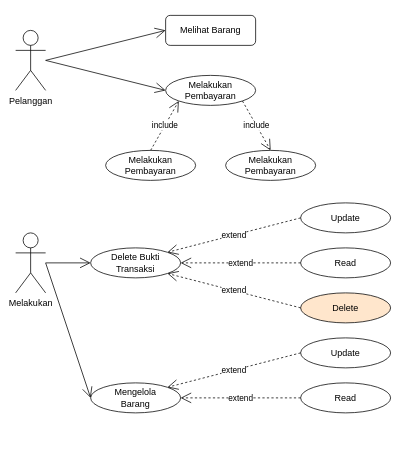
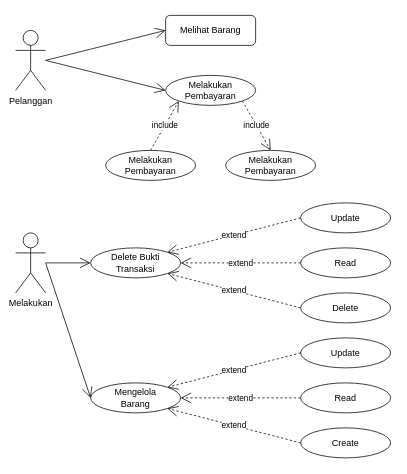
  <mxCell id="0" />
  <mxCell id="1" parent="0" />
  <mxCell id="2" value="Pelanggan" style="shape=umlActor;verticalLabelPosition=bottom;labelBackgroundColor=#ffffff;verticalAlign=top;html=1;" parent="1" vertex="1"><mxGeometry x="20" y="40" width="40" height="80" as="geometry" /></mxCell>
  <mxCell id="3" value="Melihat Barang" style="whiteSpace=wrap;html=1;rounded=1;" parent="1" vertex="1"><mxGeometry x="220" y="20" width="120" height="40" as="geometry" /></mxCell>
  <mxCell id="4" value="Melakukan Pembayaran" style="ellipse;whiteSpace=wrap;html=1;" vertex="1" parent="1"><mxGeometry x="220" y="100" width="120" height="40" as="geometry" /></mxCell>
  <mxCell id="5" value="Melakukan Pembayaran" style="ellipse;whiteSpace=wrap;html=1;" vertex="1" parent="1"><mxGeometry x="300" y="200" width="120" height="40" as="geometry" /></mxCell>
  <mxCell id="6" value="include" style="endArrow=open;endSize=12;dashed=1;html=1;exitX=1;exitY=1;exitDx=0;exitDy=0;entryX=0.5;entryY=0;entryDx=0;entryDy=0;" edge="1" parent="1" source="4" target="5"><mxGeometry width="160" relative="1" as="geometry"><mxPoint x="75" y="215" as="sourcePoint" /><mxPoint x="235" y="215" as="targetPoint" /></mxGeometry></mxCell>
  <mxCell id="7" value="" style="endArrow=open;endFill=1;endSize=12;html=1;entryX=0;entryY=0.5;entryDx=0;entryDy=0;" edge="1" parent="1" target="3"><mxGeometry width="160" relative="1" as="geometry"><mxPoint x="60" y="80" as="sourcePoint" /><mxPoint x="170" y="290" as="targetPoint" /></mxGeometry></mxCell>
  <mxCell id="8" value="" style="endArrow=open;endFill=1;endSize=12;html=1;entryX=0;entryY=0.5;entryDx=0;entryDy=0;" edge="1" parent="1" target="4"><mxGeometry width="160" relative="1" as="geometry"><mxPoint x="60" y="80" as="sourcePoint" /><mxPoint x="170" y="290" as="targetPoint" /></mxGeometry></mxCell>
  <mxCell id="9" value="Melakukan Pembayaran" style="ellipse;whiteSpace=wrap;html=1;" vertex="1" parent="1"><mxGeometry x="140" y="200" width="120" height="40" as="geometry" /></mxCell>
  <mxCell id="10" value="include" style="endArrow=open;endSize=12;dashed=1;html=1;exitX=0.5;exitY=0;exitDx=0;exitDy=0;entryX=0;entryY=1;entryDx=0;entryDy=0;" edge="1" parent="1" source="9" target="4"><mxGeometry width="160" relative="1" as="geometry"><mxPoint x="285" y="145" as="sourcePoint" /><mxPoint x="145" y="160" as="targetPoint" /></mxGeometry></mxCell>
  <mxCell id="11" value="Melakukan" style="shape=umlActor;verticalLabelPosition=bottom;labelBackgroundColor=#ffffff;verticalAlign=top;html=1;" vertex="1" parent="1"><mxGeometry x="20" y="310" width="40" height="80" as="geometry" /></mxCell>
  <mxCell id="12" value="Delete Bukti Transaksi" style="ellipse;whiteSpace=wrap;html=1;" vertex="1" parent="1"><mxGeometry x="120" y="330" width="120" height="40" as="geometry" /></mxCell>
  <mxCell id="13" value="" style="endArrow=open;endFill=1;endSize=12;html=1;entryX=0;entryY=0.5;entryDx=0;entryDy=0;" edge="1" parent="1" target="12"><mxGeometry width="160" relative="1" as="geometry"><mxPoint x="60" y="350" as="sourcePoint" /><mxPoint x="235" y="425" as="targetPoint" /></mxGeometry></mxCell>
- <mxCell id="14" value="&lt;div&gt;Delete&lt;/div&gt;" style="ellipse;whiteSpace=wrap;html=1;fillColor=#ffe6cc;" vertex="1" parent="1"><mxGeometry x="400" y="390" width="120" height="40" as="geometry" /></mxCell>
+ <mxCell id="14" value="&lt;div&gt;Delete&lt;/div&gt;" style="ellipse;whiteSpace=wrap;html=1;" vertex="1" parent="1"><mxGeometry x="400" y="390" width="120" height="40" as="geometry" /></mxCell>
  <mxCell id="15" value="Read" style="ellipse;whiteSpace=wrap;html=1;" vertex="1" parent="1"><mxGeometry x="400" y="330" width="120" height="40" as="geometry" /></mxCell>
  <mxCell id="16" value="Update" style="ellipse;whiteSpace=wrap;html=1;" vertex="1" parent="1"><mxGeometry x="400" y="270" width="120" height="40" as="geometry" /></mxCell>
  <mxCell id="17" value="extend" style="endArrow=open;endSize=12;dashed=1;html=1;exitX=0;exitY=0.5;exitDx=0;exitDy=0;entryX=1;entryY=0;entryDx=0;entryDy=0;" edge="1" parent="1" source="16" target="12"><mxGeometry width="160" relative="1" as="geometry"><mxPoint x="85" y="326" as="sourcePoint" /><mxPoint x="180" y="290" as="targetPoint" /></mxGeometry></mxCell>
  <mxCell id="18" value="extend" style="endArrow=open;endSize=12;dashed=1;html=1;exitX=0;exitY=0.5;exitDx=0;exitDy=0;entryX=1;entryY=0.5;entryDx=0;entryDy=0;" edge="1" parent="1" source="15" target="12"><mxGeometry width="160" relative="1" as="geometry"><mxPoint x="265" y="435" as="sourcePoint" /><mxPoint x="145" y="435" as="targetPoint" /></mxGeometry></mxCell>
  <mxCell id="19" value="extend" style="endArrow=open;endSize=12;dashed=1;html=1;exitX=0;exitY=0.5;exitDx=0;exitDy=0;entryX=1;entryY=1;entryDx=0;entryDy=0;" edge="1" parent="1" source="14" target="12"><mxGeometry width="160" relative="1" as="geometry"><mxPoint x="305" y="295" as="sourcePoint" /><mxPoint x="245" y="355" as="targetPoint" /></mxGeometry></mxCell>
  <mxCell id="20" value="Mengelola&lt;br&gt;Barang" style="ellipse;whiteSpace=wrap;html=1;" vertex="1" parent="1"><mxGeometry x="120" y="510" width="120" height="40" as="geometry" /></mxCell>
+ <mxCell id="21" value="Create" style="ellipse;whiteSpace=wrap;html=1;" vertex="1" parent="1"><mxGeometry x="400" y="570" width="120" height="40" as="geometry" /></mxCell>
  <mxCell id="22" value="Read" style="ellipse;whiteSpace=wrap;html=1;" vertex="1" parent="1"><mxGeometry x="400" y="510" width="120" height="40" as="geometry" /></mxCell>
  <mxCell id="23" value="Update" style="ellipse;whiteSpace=wrap;html=1;" vertex="1" parent="1"><mxGeometry x="400" y="450" width="120" height="40" as="geometry" /></mxCell>
  <mxCell id="24" value="extend" style="endArrow=open;endSize=12;dashed=1;html=1;exitX=0;exitY=0.5;exitDx=0;exitDy=0;entryX=1;entryY=0;entryDx=0;entryDy=0;" edge="1" parent="1" source="23" target="20"><mxGeometry width="160" relative="1" as="geometry"><mxPoint x="85" y="506" as="sourcePoint" /><mxPoint x="180" y="470" as="targetPoint" /></mxGeometry></mxCell>
  <mxCell id="25" value="extend" style="endArrow=open;endSize=12;dashed=1;html=1;exitX=0;exitY=0.5;exitDx=0;exitDy=0;entryX=1;entryY=0.5;entryDx=0;entryDy=0;" edge="1" parent="1" source="22" target="20"><mxGeometry width="160" relative="1" as="geometry"><mxPoint x="265" y="615" as="sourcePoint" /><mxPoint x="145" y="615" as="targetPoint" /></mxGeometry></mxCell>
+ <mxCell id="26" value="extend" style="endArrow=open;endSize=12;dashed=1;html=1;exitX=0;exitY=0.5;exitDx=0;exitDy=0;entryX=1;entryY=1;entryDx=0;entryDy=0;" edge="1" parent="1" source="21" target="20"><mxGeometry width="160" relative="1" as="geometry"><mxPoint x="305" y="475" as="sourcePoint" /><mxPoint x="245" y="535" as="targetPoint" /></mxGeometry></mxCell>
  <mxCell id="27" value="" style="endArrow=open;endFill=1;endSize=12;html=1;entryX=0;entryY=0.5;entryDx=0;entryDy=0;" edge="1" parent="1" target="20"><mxGeometry width="160" relative="1" as="geometry"><mxPoint x="60" y="350" as="sourcePoint" /><mxPoint x="170" y="620" as="targetPoint" /></mxGeometry></mxCell>
